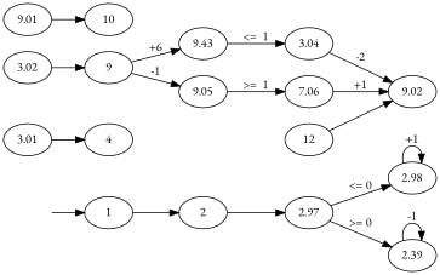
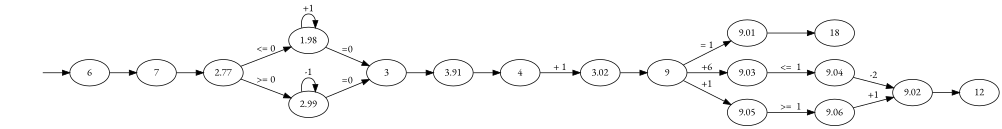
  digraph {
    fontname="EB Garamond"
    rankdir=LR
    node [fontname="EB Garamond"]
    edge [fontname="EB Garamond"]
-   n1 [label=1]
-   n2 [label=2]
-   n3 [label=2.97]
-   n4 [label=2.98]
-   n5 [label=2.39]
-   n7 [label=3.01]
+   n1 [label=6]
+   n2 [label=7]
+   n3 [label=2.77]
+   n4 [label=1.98]
+   n5 [label=2.99]
+   n6 [label=3]
+   n7 [label=3.91]
    n8 [label=4]
    n9 [label=3.02]
    n10 [label=9]
    n11 [label=9.01]
-   n12 [label=9.43]
+   n12 [label=9.03]
    n13 [label=9.05]
-   n14 [label=10]
-   n15 [label=3.04]
-   n16 [label=7.06]
+   n14 [label=18]
+   n15 [label=9.04]
+   n16 [label=9.06]
    n17 [label=9.02]
    n18 [label=12]
    Qi [style=invis]
    n1 -> n2
    n2 -> n3
    n3 -> n4 [label="<= 0"]
    n3 -> n5 [label=">= 0"]
    n4 -> n4 [label="+1"]
+   n4 -> n6 [label="=0"]
    n5 -> n5 [label=-1]
+   n5 -> n6 [label="=0"]
+   n6 -> n7
    n7 -> n8
+   n8 -> n9 [label="+ 1"]
    n9 -> n10
+   n10 -> n11 [label="= 1"]
    n10 -> n12 [label="+6"]
-   n10 -> n13 [label=-1]
+   n10 -> n13 [label="+1"]
    n11 -> n14
    n12 -> n15 [label="<=  1"]
    n13 -> n16 [label=">=  1"]
    n15 -> n17 [label=-2]
    n16 -> n17 [label="+1"]
-   n18 -> n17
+   n17 -> n18
    Qi -> n1
  }
